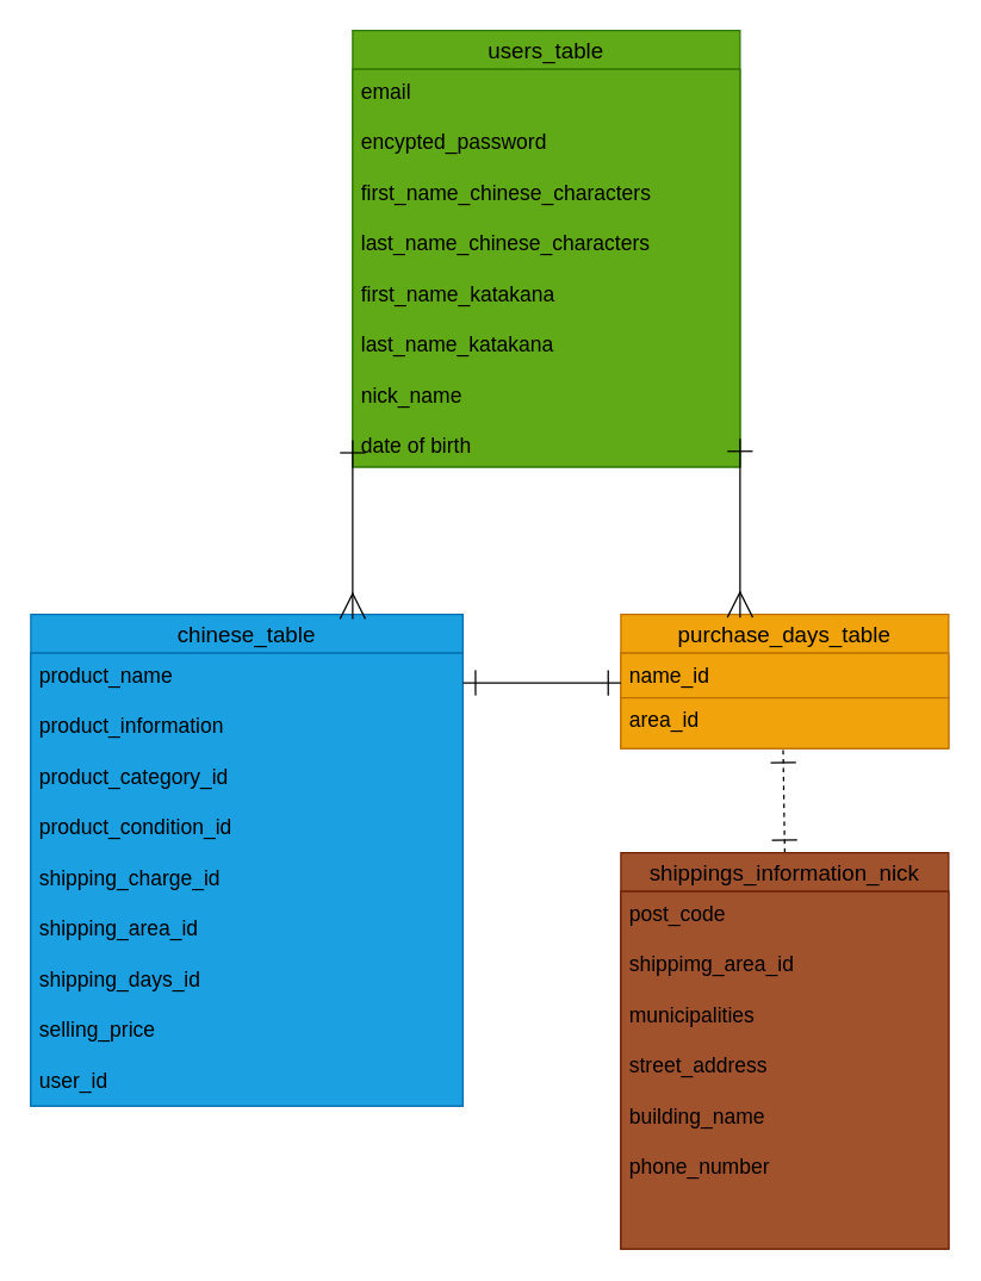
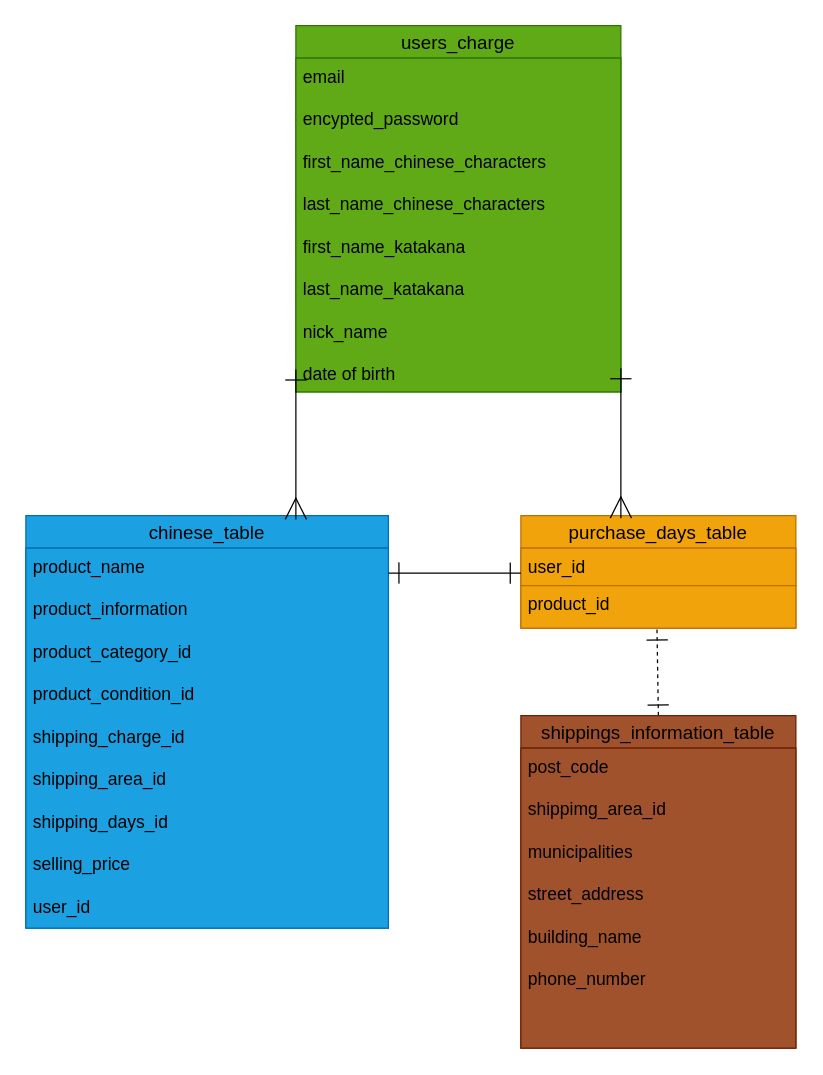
  <mxCell id="0" />
  <mxCell id="1" parent="0" />
- <mxCell id="2" value="users_table" style="swimlane;fontStyle=0;childLayout=stackLayout;horizontal=1;startSize=26;horizontalStack=0;resizeParent=1;resizeParentMax=0;resizeLast=0;collapsible=1;marginBottom=0;align=center;fontSize=15;fillColor=#60a917;fontColor=#000000;strokeColor=#2D7600;" parent="1" vertex="1"><mxGeometry x="236" y="20" width="260" height="293" as="geometry" /></mxCell>
+ <mxCell id="2" value="users_charge" style="swimlane;fontStyle=0;childLayout=stackLayout;horizontal=1;startSize=26;horizontalStack=0;resizeParent=1;resizeParentMax=0;resizeLast=0;collapsible=1;marginBottom=0;align=center;fontSize=15;fillColor=#60a917;fontColor=#000000;strokeColor=#2D7600;" parent="1" vertex="1"><mxGeometry x="236" y="20" width="260" height="293" as="geometry" /></mxCell>
  <mxCell id="3" value="email &#10;&#10;encypted_password&#10;&#10;first_name_chinese_characters&#10;&#10;last_name_chinese_characters&#10;&#10;first_name_katakana&#10;&#10;last_name_katakana&#10;&#10;nick_name&#10;&#10;date of birth&#10;" style="text;strokeColor=#2D7600;fillColor=#60a917;spacingLeft=4;spacingRight=4;overflow=hidden;rotatable=0;points=[[0,0.5],[1,0.5]];portConstraint=eastwest;fontSize=14;fontColor=#000000;" parent="2" vertex="1"><mxGeometry y="26" width="260" height="267" as="geometry" /></mxCell>
  <mxCell id="4" value="chinese_table" style="swimlane;fontStyle=0;childLayout=stackLayout;horizontal=1;startSize=26;horizontalStack=0;resizeParent=1;resizeParentMax=0;resizeLast=0;collapsible=1;marginBottom=0;align=center;fontSize=15;fillColor=#1ba1e2;fontColor=#000000;strokeColor=#006EAF;" parent="1" vertex="1"><mxGeometry x="20" y="412" width="290" height="330" as="geometry"><mxRectangle x="160" y="469" width="220" height="30" as="alternateBounds" /></mxGeometry></mxCell>
  <mxCell id="5" value="product_name&#10;&#10;product_information&#10;&#10;product_category_id&#10;&#10;product_condition_id&#10;&#10;shipping_charge_id&#10;&#10;shipping_area_id&#10;&#10;shipping_days_id&#10;&#10;selling_price&#10;&#10;user_id&#10;" style="text;strokeColor=#006EAF;fillColor=#1ba1e2;spacingLeft=4;spacingRight=4;overflow=hidden;rotatable=0;points=[[0,0.5],[1,0.5]];portConstraint=eastwest;fontSize=14;fontColor=#000000;" parent="4" vertex="1"><mxGeometry y="26" width="290" height="304" as="geometry" /></mxCell>
  <mxCell id="6" value="purchase_days_table" style="swimlane;fontStyle=0;childLayout=stackLayout;horizontal=1;startSize=26;horizontalStack=0;resizeParent=1;resizeParentMax=0;resizeLast=0;collapsible=1;marginBottom=0;align=center;fontSize=15;fillColor=#f0a30a;fontColor=#000000;strokeColor=#BD7000;" parent="1" vertex="1"><mxGeometry x="416" y="412" width="220" height="90" as="geometry" /></mxCell>
- <mxCell id="7" value="name_id" style="text;strokeColor=#BD7000;fillColor=#f0a30a;spacingLeft=4;spacingRight=4;overflow=hidden;rotatable=0;points=[[0,0.5],[1,0.5]];portConstraint=eastwest;fontSize=14;fontColor=#000000;" parent="6" vertex="1"><mxGeometry y="26" width="220" height="30" as="geometry" /></mxCell>
- <mxCell id="8" value="area_id" style="text;strokeColor=#BD7000;fillColor=#f0a30a;spacingLeft=4;spacingRight=4;overflow=hidden;rotatable=0;points=[[0,0.5],[1,0.5]];portConstraint=eastwest;fontSize=14;fontColor=#000000;" parent="6" vertex="1"><mxGeometry y="56" width="220" height="34" as="geometry" /></mxCell>
+ <mxCell id="7" value="user_id" style="text;strokeColor=#BD7000;fillColor=#f0a30a;spacingLeft=4;spacingRight=4;overflow=hidden;rotatable=0;points=[[0,0.5],[1,0.5]];portConstraint=eastwest;fontSize=14;fontColor=#000000;" parent="6" vertex="1"><mxGeometry y="26" width="220" height="30" as="geometry" /></mxCell>
+ <mxCell id="8" value="product_id" style="text;strokeColor=#BD7000;fillColor=#f0a30a;spacingLeft=4;spacingRight=4;overflow=hidden;rotatable=0;points=[[0,0.5],[1,0.5]];portConstraint=eastwest;fontSize=14;fontColor=#000000;" parent="6" vertex="1"><mxGeometry y="56" width="220" height="34" as="geometry" /></mxCell>
  <mxCell id="9" style="edgeStyle=none;html=1;exitX=0.5;exitY=0;exitDx=0;exitDy=0;entryX=0.495;entryY=1.029;entryDx=0;entryDy=0;entryPerimeter=0;strokeWidth=1;fontSize=15;startArrow=ERone;startFill=0;endArrow=ERone;endFill=0;endSize=15;startSize=15;dashed=1;" parent="1" source="10" target="8" edge="1"><mxGeometry relative="1" as="geometry" /></mxCell>
- <mxCell id="10" value="shippings_information_nick" style="swimlane;fontStyle=0;childLayout=stackLayout;horizontal=1;startSize=26;horizontalStack=0;resizeParent=1;resizeParentMax=0;resizeLast=0;collapsible=1;marginBottom=0;align=center;fontSize=15;labelBackgroundColor=none;fillColor=#a0522d;strokeColor=#6D1F00;fontColor=#000000;" parent="1" vertex="1"><mxGeometry x="416" y="572" width="220" height="266" as="geometry" /></mxCell>
+ <mxCell id="10" value="shippings_information_table" style="swimlane;fontStyle=0;childLayout=stackLayout;horizontal=1;startSize=26;horizontalStack=0;resizeParent=1;resizeParentMax=0;resizeLast=0;collapsible=1;marginBottom=0;align=center;fontSize=15;labelBackgroundColor=none;fillColor=#a0522d;strokeColor=#6D1F00;fontColor=#000000;" parent="1" vertex="1"><mxGeometry x="416" y="572" width="220" height="266" as="geometry" /></mxCell>
  <mxCell id="11" value="post_code&#10;&#10;shippimg_area_id&#10;&#10;municipalities&#10;&#10;street_address&#10;&#10;building_name&#10;&#10;phone_number&#10;&#10;" style="text;strokeColor=#6D1F00;fillColor=#a0522d;spacingLeft=4;spacingRight=4;overflow=hidden;rotatable=0;points=[[0,0.5],[1,0.5]];portConstraint=eastwest;fontSize=14;fontColor=#000000;" parent="10" vertex="1"><mxGeometry y="26" width="220" height="240" as="geometry" /></mxCell>
  <mxCell id="12" style="edgeStyle=none;html=1;fontSize=15;endArrow=ERmany;endFill=0;strokeWidth=1;startArrow=ERone;startFill=0;endSize=15;startSize=15;" parent="1" edge="1"><mxGeometry relative="1" as="geometry"><mxPoint x="236" y="295" as="sourcePoint" /><mxPoint x="236" y="415" as="targetPoint" /></mxGeometry></mxCell>
  <mxCell id="13" style="edgeStyle=none;html=1;strokeWidth=1;fontSize=15;endArrow=ERmany;endFill=0;startArrow=ERone;startFill=0;endSize=15;startSize=15;" parent="1" edge="1"><mxGeometry relative="1" as="geometry"><mxPoint x="496" y="294" as="sourcePoint" /><mxPoint x="496" y="414" as="targetPoint" /></mxGeometry></mxCell>
  <mxCell id="14" style="edgeStyle=none;html=1;strokeWidth=1;fontSize=15;endArrow=ERone;endFill=0;startArrow=ERone;startFill=0;exitX=0.986;exitY=0.049;exitDx=0;exitDy=0;exitPerimeter=0;endSize=15;startSize=15;" parent="1" edge="1"><mxGeometry relative="1" as="geometry"><mxPoint x="309.94" y="457.896" as="sourcePoint" /><mxPoint x="416" y="458" as="targetPoint" /></mxGeometry></mxCell>
